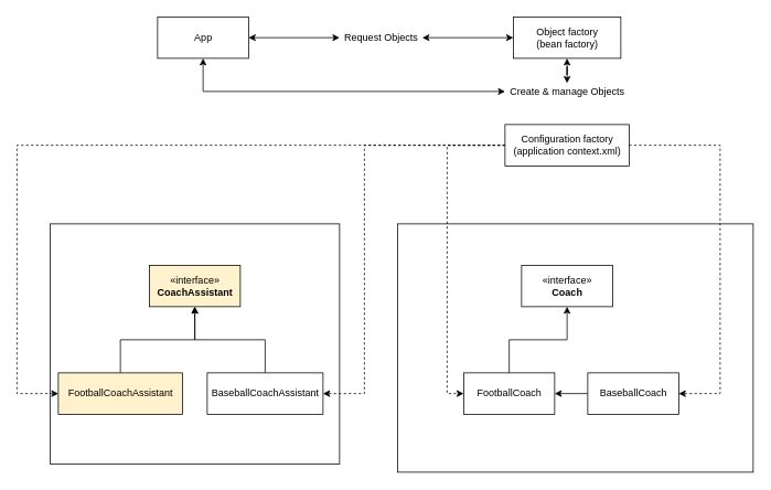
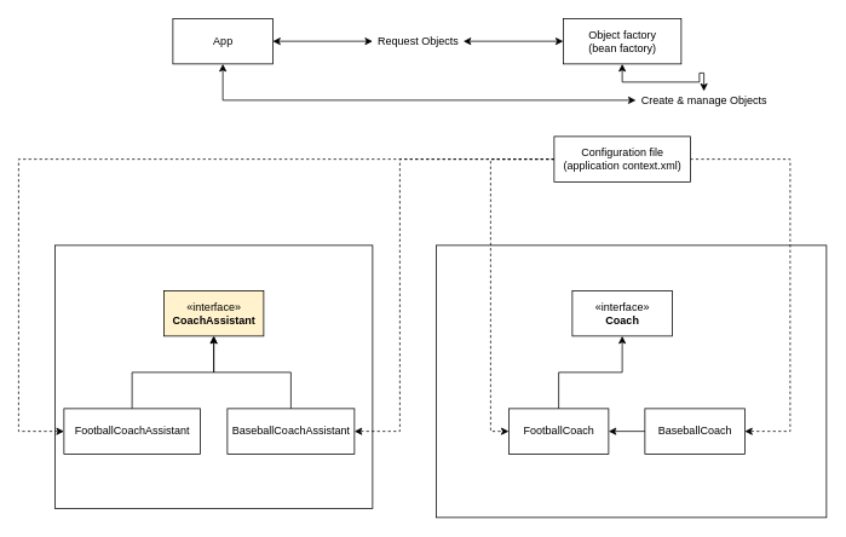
  <mxCell id="0" />
  <mxCell id="1" parent="0" />
  <mxCell id="2" style="edgeStyle=orthogonalEdgeStyle;rounded=0;orthogonalLoop=1;jettySize=auto;html=1;entryX=0;entryY=0.5;entryDx=0;entryDy=0;startArrow=classic;startFill=1;" edge="1" parent="1" source="23" target="5"><mxGeometry relative="1" as="geometry" /></mxCell>
  <mxCell id="3" value="App" style="html=1;" vertex="1" parent="1"><mxGeometry x="190" y="20" width="110" height="50" as="geometry" /></mxCell>
  <mxCell id="4" style="edgeStyle=orthogonalEdgeStyle;rounded=0;orthogonalLoop=1;jettySize=auto;html=1;startArrow=classic;startFill=1;" edge="1" parent="1" source="25" target="3"><mxGeometry relative="1" as="geometry" /></mxCell>
  <mxCell id="5" value="Object factory&lt;br&gt;(bean factory)" style="html=1;" vertex="1" parent="1"><mxGeometry x="620" y="20" width="130" height="50" as="geometry" /></mxCell>
  <mxCell id="6" style="edgeStyle=orthogonalEdgeStyle;rounded=0;orthogonalLoop=1;jettySize=auto;html=1;entryX=1;entryY=0.5;entryDx=0;entryDy=0;dashed=1;" edge="1" parent="1" source="10" target="16"><mxGeometry relative="1" as="geometry"><Array as="points"><mxPoint x="870" y="175" /><mxPoint x="870" y="475" /></Array></mxGeometry></mxCell>
  <mxCell id="7" style="edgeStyle=orthogonalEdgeStyle;rounded=0;orthogonalLoop=1;jettySize=auto;html=1;entryX=0;entryY=0.5;entryDx=0;entryDy=0;dashed=1;" edge="1" parent="1" source="10" target="14"><mxGeometry relative="1" as="geometry"><Array as="points"><mxPoint x="540" y="175" /><mxPoint x="540" y="475" /></Array></mxGeometry></mxCell>
  <mxCell id="8" style="edgeStyle=orthogonalEdgeStyle;rounded=0;orthogonalLoop=1;jettySize=auto;html=1;entryX=0;entryY=0.5;entryDx=0;entryDy=0;dashed=1;" edge="1" parent="1" source="10" target="21"><mxGeometry relative="1" as="geometry"><Array as="points"><mxPoint x="20" y="175" /><mxPoint x="20" y="475" /></Array></mxGeometry></mxCell>
  <mxCell id="9" style="edgeStyle=orthogonalEdgeStyle;rounded=0;orthogonalLoop=1;jettySize=auto;html=1;entryX=1;entryY=0.5;entryDx=0;entryDy=0;dashed=1;" edge="1" parent="1" source="10" target="19"><mxGeometry relative="1" as="geometry"><Array as="points"><mxPoint x="440" y="175" /><mxPoint x="440" y="475" /></Array></mxGeometry></mxCell>
- <mxCell id="10" value="Configuration factory&lt;br&gt;(application context.xml)" style="html=1;" vertex="1" parent="1"><mxGeometry x="610" y="150" width="150" height="50" as="geometry" /></mxCell>
+ <mxCell id="10" value="Configuration file&lt;br&gt;(application context.xml)" style="html=1;" vertex="1" parent="1"><mxGeometry x="610" y="150" width="150" height="50" as="geometry" /></mxCell>
  <mxCell id="11" value="" style="rounded=0;whiteSpace=wrap;html=1;fillColor=none;" vertex="1" parent="1"><mxGeometry x="480" y="270" width="430" height="300" as="geometry" /></mxCell>
  <mxCell id="12" value="«interface»&lt;br&gt;&lt;b&gt;Coach&lt;/b&gt;" style="html=1;" vertex="1" parent="1"><mxGeometry x="630" y="320" width="110" height="50" as="geometry" /></mxCell>
  <mxCell id="13" style="edgeStyle=orthogonalEdgeStyle;rounded=0;orthogonalLoop=1;jettySize=auto;html=1;entryX=0.5;entryY=1;entryDx=0;entryDy=0;" edge="1" parent="1" source="14" target="12"><mxGeometry relative="1" as="geometry" /></mxCell>
  <mxCell id="14" value="FootballCoach" style="html=1;" vertex="1" parent="1"><mxGeometry x="560" y="450" width="110" height="50" as="geometry" /></mxCell>
  <mxCell id="15" style="edgeStyle=orthogonalEdgeStyle;rounded=0;orthogonalLoop=1;jettySize=auto;html=1;" edge="1" parent="1" source="16" target="14"><mxGeometry relative="1" as="geometry" /></mxCell>
  <mxCell id="16" value="BaseballCoach" style="html=1;" vertex="1" parent="1"><mxGeometry x="710" y="450" width="110" height="50" as="geometry" /></mxCell>
  <mxCell id="17" value="" style="rounded=0;whiteSpace=wrap;html=1;fillColor=none;" vertex="1" parent="1"><mxGeometry x="60" y="270" width="350" height="290" as="geometry" /></mxCell>
  <mxCell id="18" style="edgeStyle=orthogonalEdgeStyle;rounded=0;orthogonalLoop=1;jettySize=auto;html=1;entryX=0.5;entryY=1;entryDx=0;entryDy=0;" edge="1" parent="1" source="19" target="22"><mxGeometry relative="1" as="geometry" /></mxCell>
  <mxCell id="19" value="BaseballCoachAssistant" style="html=1;" vertex="1" parent="1"><mxGeometry x="250" y="450" width="140" height="50" as="geometry" /></mxCell>
  <mxCell id="20" style="edgeStyle=orthogonalEdgeStyle;rounded=0;orthogonalLoop=1;jettySize=auto;html=1;entryX=0.5;entryY=1;entryDx=0;entryDy=0;" edge="1" parent="1" source="21" target="22"><mxGeometry relative="1" as="geometry" /></mxCell>
- <mxCell id="21" value="FootballCoachAssistant" style="html=1;fillColor=#fff2cc;" vertex="1" parent="1"><mxGeometry x="70" y="450" width="150" height="50" as="geometry" /></mxCell>
+ <mxCell id="21" value="FootballCoachAssistant" style="html=1;" vertex="1" parent="1"><mxGeometry x="70" y="450" width="150" height="50" as="geometry" /></mxCell>
  <mxCell id="22" value="«interface»&lt;br&gt;&lt;b&gt;CoachAssistant&lt;/b&gt;" style="html=1;fillColor=#fff2cc;" vertex="1" parent="1"><mxGeometry y="320" width="110" height="50" as="geometry" x="180" /></mxCell>
  <mxCell id="23" value="Request Objects" style="text;html=1;align=center;verticalAlign=middle;resizable=0;points=[];autosize=1;" vertex="1" parent="1"><mxGeometry x="410" y="35" width="100" height="20" as="geometry" /></mxCell>
  <mxCell id="24" style="edgeStyle=orthogonalEdgeStyle;rounded=0;orthogonalLoop=1;jettySize=auto;html=1;entryX=0;entryY=0.5;entryDx=0;entryDy=0;startArrow=classic;startFill=1;" edge="1" parent="1" source="3" target="23"><mxGeometry relative="1" as="geometry"><mxPoint x="300" y="45" as="sourcePoint" /><mxPoint x="620" y="45" as="targetPoint" /></mxGeometry></mxCell>
- <mxCell id="25" value="Create &amp;amp; manage Objects" style="text;html=1;align=center;verticalAlign=middle;resizable=0;points=[];autosize=1;" vertex="1" parent="1"><mxGeometry x="610" y="100" width="150" height="20" as="geometry" /></mxCell>
+ <mxCell id="25" value="Create &amp;amp; manage Objects" style="text;html=1;align=center;verticalAlign=middle;resizable=0;points=[];autosize=1;" vertex="1" parent="1"><mxGeometry x="700" y="100" width="150" height="20" as="geometry" /></mxCell>
  <mxCell id="26" style="edgeStyle=orthogonalEdgeStyle;rounded=0;orthogonalLoop=1;jettySize=auto;html=1;entryX=0.5;entryY=0;entryDx=0;entryDy=0;startArrow=classic;startFill=1;" edge="1" parent="1" source="5" target="25"><mxGeometry relative="1" as="geometry"><mxPoint x="685" y="70" as="sourcePoint" /><mxPoint x="685" y="150" as="targetPoint" /></mxGeometry></mxCell>
